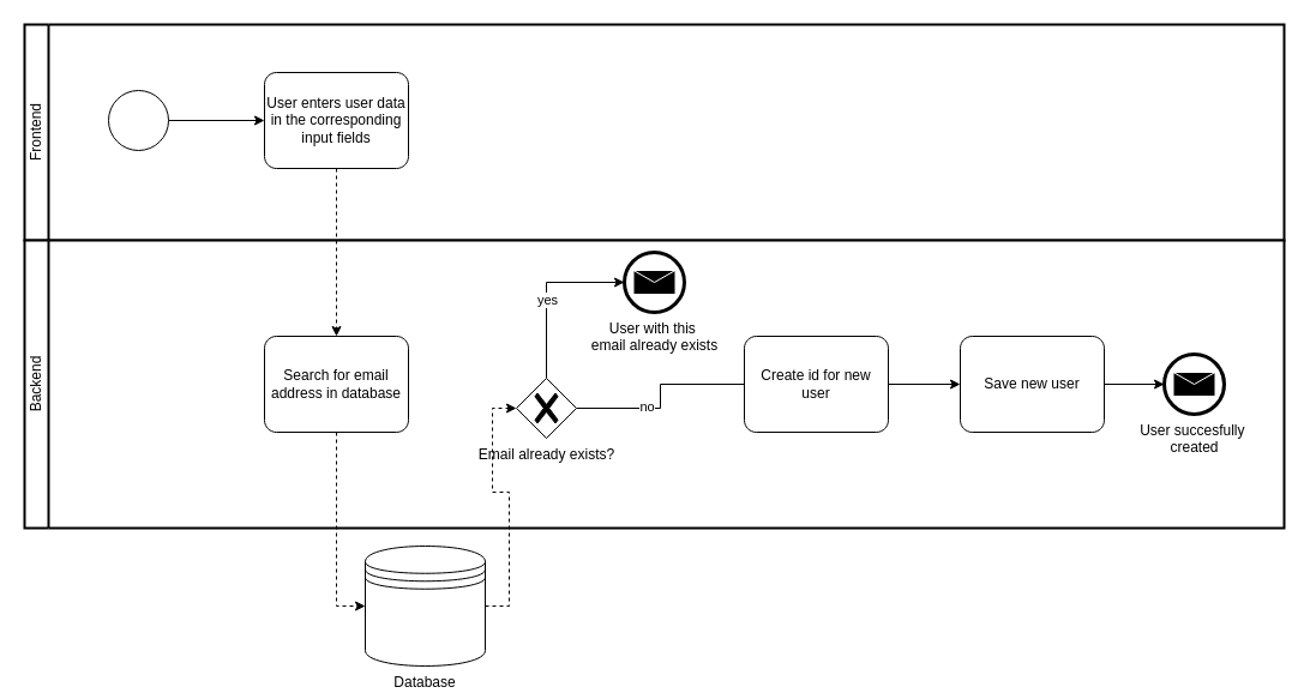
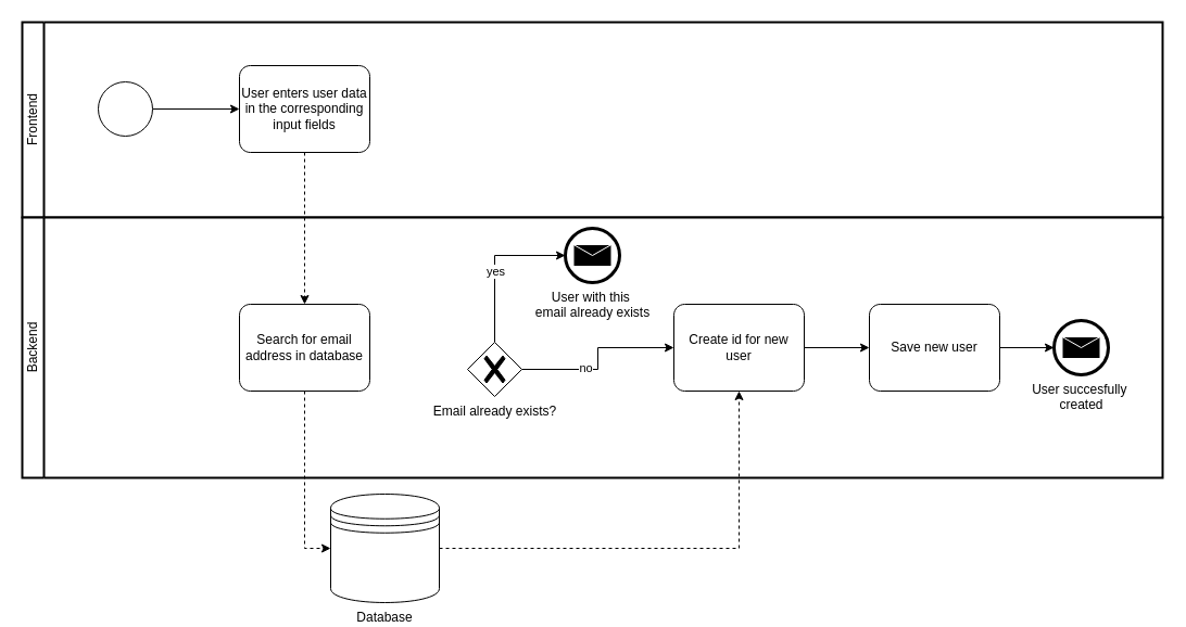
  <mxCell id="0" />
  <mxCell id="1" parent="0" />
  <mxCell id="2" value="Frontend" style="swimlane;html=1;startSize=20;fontStyle=0;collapsible=0;horizontal=0;swimlaneLine=1;swimlaneFillColor=#ffffff;strokeWidth=2;whiteSpace=wrap;" vertex="1" parent="1"><mxGeometry x="20" y="20" width="1050" height="180" as="geometry" /></mxCell>
  <mxCell id="3" value="" style="edgeStyle=orthogonalEdgeStyle;rounded=0;orthogonalLoop=1;jettySize=auto;html=1;" edge="1" parent="2" source="4" target="5"><mxGeometry relative="1" as="geometry" /></mxCell>
  <mxCell id="4" value="" style="points=[[0.145,0.145,0],[0.5,0,0],[0.855,0.145,0],[1,0.5,0],[0.855,0.855,0],[0.5,1,0],[0.145,0.855,0],[0,0.5,0]];shape=mxgraph.bpmn.event;html=1;verticalLabelPosition=bottom;labelBackgroundColor=#ffffff;verticalAlign=top;align=center;perimeter=ellipsePerimeter;outlineConnect=0;aspect=fixed;outline=standard;symbol=general;" vertex="1" parent="2"><mxGeometry x="70" y="55" width="50" height="50" as="geometry" /></mxCell>
  <mxCell id="5" value="User enters user data in the corresponding input fields" style="points=[[0.25,0,0],[0.5,0,0],[0.75,0,0],[1,0.25,0],[1,0.5,0],[1,0.75,0],[0.75,1,0],[0.5,1,0],[0.25,1,0],[0,0.75,0],[0,0.5,0],[0,0.25,0]];shape=mxgraph.bpmn.task;whiteSpace=wrap;rectStyle=rounded;size=10;html=1;taskMarker=abstract;" vertex="1" parent="2"><mxGeometry x="200" y="40" width="120" height="80" as="geometry" /></mxCell>
  <mxCell id="6" value="Backend" style="swimlane;html=1;startSize=20;fontStyle=0;collapsible=0;horizontal=0;swimlaneLine=1;swimlaneFillColor=#ffffff;strokeWidth=2;whiteSpace=wrap;" vertex="1" parent="1"><mxGeometry x="20" y="200" width="1050" height="240" as="geometry" /></mxCell>
- <mxCell id="7" style="edgeStyle=orthogonalEdgeStyle;rounded=0;orthogonalLoop=1;jettySize=auto;html=1;exitX=1;exitY=0.5;exitDx=0;exitDy=0;exitPerimeter=0;entryX=0;entryY=0.5;entryDx=0;entryDy=0;entryPerimeter=0;endArrow=none;" edge="1" parent="6" source="11" target="15"><mxGeometry relative="1" as="geometry"><mxPoint x="585" y="80" as="targetPoint" /></mxGeometry></mxCell>
+ <mxCell id="7" style="edgeStyle=orthogonalEdgeStyle;rounded=0;orthogonalLoop=1;jettySize=auto;html=1;exitX=1;exitY=0.5;exitDx=0;exitDy=0;exitPerimeter=0;entryX=0;entryY=0.5;entryDx=0;entryDy=0;entryPerimeter=0;" edge="1" parent="6" source="11" target="15"><mxGeometry relative="1" as="geometry"><mxPoint x="585" y="80" as="targetPoint" /></mxGeometry></mxCell>
  <mxCell id="8" value="no" style="edgeLabel;html=1;align=center;verticalAlign=middle;resizable=0;points=[];" vertex="1" connectable="0" parent="7"><mxGeometry x="-0.271" y="2" relative="1" as="geometry"><mxPoint as="offset" /></mxGeometry></mxCell>
  <mxCell id="9" style="edgeStyle=orthogonalEdgeStyle;rounded=0;orthogonalLoop=1;jettySize=auto;html=1;exitX=0.5;exitY=0;exitDx=0;exitDy=0;exitPerimeter=0;entryX=0;entryY=0.5;entryDx=0;entryDy=0;entryPerimeter=0;" edge="1" parent="6" source="11" target="12"><mxGeometry relative="1" as="geometry"><mxPoint x="907" y="45" as="targetPoint" /></mxGeometry></mxCell>
  <mxCell id="10" value="yes" style="edgeLabel;html=1;align=center;verticalAlign=middle;resizable=0;points=[];" vertex="1" connectable="0" parent="9"><mxGeometry x="-0.096" relative="1" as="geometry"><mxPoint as="offset" /></mxGeometry></mxCell>
  <mxCell id="11" value="Email already exists?" style="points=[[0.25,0.25,0],[0.5,0,0],[0.75,0.25,0],[1,0.5,0],[0.75,0.75,0],[0.5,1,0],[0.25,0.75,0],[0,0.5,0]];shape=mxgraph.bpmn.gateway2;html=1;verticalLabelPosition=bottom;labelBackgroundColor=#ffffff;verticalAlign=top;align=center;perimeter=rhombusPerimeter;outlineConnect=0;outline=none;symbol=none;gwType=exclusive;" vertex="1" parent="6"><mxGeometry x="410" y="115" width="50" height="50" as="geometry" /></mxCell>
  <mxCell id="12" value="User with this&amp;nbsp;&lt;br&gt;email already exists" style="points=[[0.145,0.145,0],[0.5,0,0],[0.855,0.145,0],[1,0.5,0],[0.855,0.855,0],[0.5,1,0],[0.145,0.855,0],[0,0.5,0]];shape=mxgraph.bpmn.event;html=1;verticalLabelPosition=bottom;labelBackgroundColor=#ffffff;verticalAlign=top;align=center;perimeter=ellipsePerimeter;outlineConnect=0;aspect=fixed;outline=end;symbol=message;" vertex="1" parent="6"><mxGeometry x="500" y="10" width="50" height="50" as="geometry" /></mxCell>
  <mxCell id="13" value="Search for email address in database" style="points=[[0.25,0,0],[0.5,0,0],[0.75,0,0],[1,0.25,0],[1,0.5,0],[1,0.75,0],[0.75,1,0],[0.5,1,0],[0.25,1,0],[0,0.75,0],[0,0.5,0],[0,0.25,0]];shape=mxgraph.bpmn.task;whiteSpace=wrap;rectStyle=rounded;size=10;html=1;taskMarker=abstract;" vertex="1" parent="6"><mxGeometry x="200" y="80" width="120" height="80" as="geometry" /></mxCell>
  <mxCell id="14" value="" style="edgeStyle=orthogonalEdgeStyle;rounded=0;orthogonalLoop=1;jettySize=auto;html=1;" edge="1" parent="6" source="15" target="17"><mxGeometry relative="1" as="geometry" /></mxCell>
  <mxCell id="15" value="Create id for new user" style="points=[[0.25,0,0],[0.5,0,0],[0.75,0,0],[1,0.25,0],[1,0.5,0],[1,0.75,0],[0.75,1,0],[0.5,1,0],[0.25,1,0],[0,0.75,0],[0,0.5,0],[0,0.25,0]];shape=mxgraph.bpmn.task;whiteSpace=wrap;rectStyle=rounded;size=10;html=1;taskMarker=abstract;" vertex="1" parent="6"><mxGeometry x="600" y="80" width="120" height="80" as="geometry" /></mxCell>
  <mxCell id="16" value="" style="edgeStyle=orthogonalEdgeStyle;rounded=0;orthogonalLoop=1;jettySize=auto;html=1;" edge="1" parent="6" source="17" target="18"><mxGeometry relative="1" as="geometry" /></mxCell>
  <mxCell id="17" value="Save new user" style="points=[[0.25,0,0],[0.5,0,0],[0.75,0,0],[1,0.25,0],[1,0.5,0],[1,0.75,0],[0.75,1,0],[0.5,1,0],[0.25,1,0],[0,0.75,0],[0,0.5,0],[0,0.25,0]];shape=mxgraph.bpmn.task;whiteSpace=wrap;rectStyle=rounded;size=10;html=1;taskMarker=abstract;" vertex="1" parent="6"><mxGeometry x="780" y="80" width="120" height="80" as="geometry" /></mxCell>
  <mxCell id="18" value="User succesfully&amp;nbsp;&lt;br&gt;created" style="points=[[0.145,0.145,0],[0.5,0,0],[0.855,0.145,0],[1,0.5,0],[0.855,0.855,0],[0.5,1,0],[0.145,0.855,0],[0,0.5,0]];shape=mxgraph.bpmn.event;html=1;verticalLabelPosition=bottom;labelBackgroundColor=#ffffff;verticalAlign=top;align=center;perimeter=ellipsePerimeter;outlineConnect=0;aspect=fixed;outline=end;symbol=message;" vertex="1" parent="6"><mxGeometry x="950" y="95" width="50" height="50" as="geometry" /></mxCell>
- <mxCell id="19" style="edgeStyle=orthogonalEdgeStyle;rounded=0;orthogonalLoop=1;jettySize=auto;html=1;exitX=1;exitY=0.5;exitDx=0;exitDy=0;entryX=0;entryY=0.5;entryDx=0;entryDy=0;entryPerimeter=0;dashed=1;" edge="1" parent="1" source="20" target="11"><mxGeometry relative="1" as="geometry"><mxPoint x="690" y="530" as="sourcePoint" /><mxPoint x="810" y="320" as="targetPoint" /></mxGeometry></mxCell>
+ <mxCell id="19" style="edgeStyle=orthogonalEdgeStyle;rounded=0;orthogonalLoop=1;jettySize=auto;html=1;exitX=1;exitY=0.5;exitDx=0;exitDy=0;dashed=1;" edge="1" parent="1" source="20" target="15"><mxGeometry relative="1" as="geometry"><mxPoint x="690" y="530" as="sourcePoint" /><mxPoint x="810" y="320" as="targetPoint" /></mxGeometry></mxCell>
  <mxCell id="20" value="Database" style="shape=datastore;whiteSpace=wrap;html=1;labelPosition=center;verticalLabelPosition=bottom;align=center;verticalAlign=top;" vertex="1" parent="1"><mxGeometry x="304" y="455" width="100" height="100" as="geometry" /></mxCell>
  <mxCell id="21" style="edgeStyle=orthogonalEdgeStyle;rounded=0;orthogonalLoop=1;jettySize=auto;html=1;exitX=0.5;exitY=1;exitDx=0;exitDy=0;exitPerimeter=0;entryX=0.5;entryY=0;entryDx=0;entryDy=0;entryPerimeter=0;dashed=1;" edge="1" parent="1" source="5" target="13"><mxGeometry relative="1" as="geometry" /></mxCell>
  <mxCell id="22" style="edgeStyle=orthogonalEdgeStyle;rounded=0;orthogonalLoop=1;jettySize=auto;html=1;exitX=0.5;exitY=1;exitDx=0;exitDy=0;exitPerimeter=0;entryX=0;entryY=0.5;entryDx=0;entryDy=0;dashed=1;" edge="1" parent="1" source="13" target="20"><mxGeometry relative="1" as="geometry" /></mxCell>
